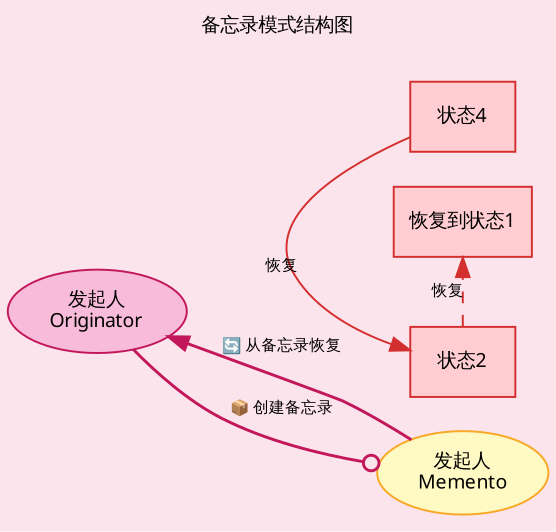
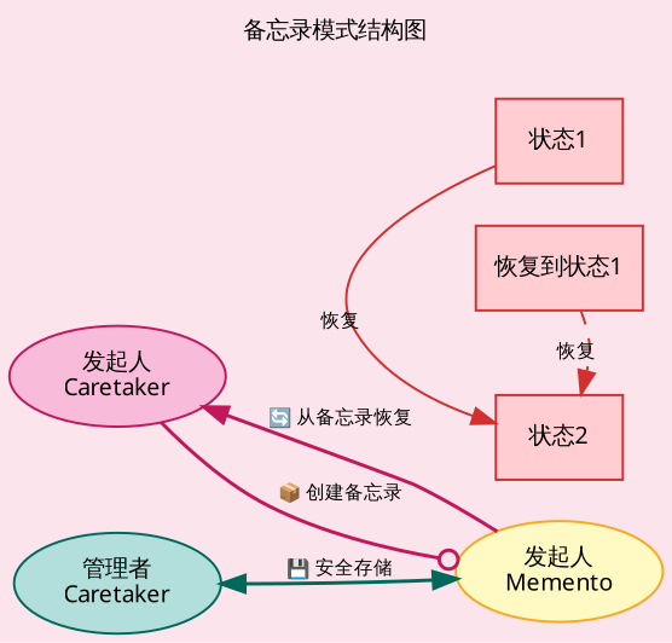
  digraph {
    bgcolor="#fce4ec"
    fontname="Microsoft YaHei"
    fontsize=10
    label="备忘录模式结构图"
    labelloc=t
    rankdir=LR
    node [color="#d32f2f" fillcolor="#ffcdd2" fontname="Microsoft YaHei" fontsize=10 style=filled]
    edge [fontname="Microsoft YaHei" fontsize=8 style=invis]
-   n1 [label="状态4" shape=box]
+   n1 [label="状态1" shape=box]
    n2 [label="状态2" shape=box]
    n3 [label="恢复到状态1" shape=box]
-   n4 [color="#c2185b" fillcolor="#f8bbd9" label="发起人\nOriginator" style="filled,rounded"]
+   n4 [color="#c2185b" fillcolor="#f8bbd9" label="发起人\nCaretaker" style="filled,rounded"]
    n5 [color="#f9a825" fillcolor="#fff9c4" label="发起人\nMemento" style="filled,rounded"]
+   n6 [color="#00695c" fillcolor="#b2dfdb" label="管理者\nCaretaker" style="filled,rounded"]
    subgraph sub_1 {
      rank=same
      n1
      n2
      n3
    }
    n1 -> n2 [color="#d32f2f" label="恢复" style=""]
-   n2 -> n3 [color="#d32f2f" label="恢复" style=dashed]
+   n3 -> n2 [color="#d32f2f" label="恢复" style=dashed]
    n4 -> n1
    n4 -> n2
    n4 -> n3
    n4 -> n5 [arrowhead=odot color="#c2185b" label="📦 创建备忘录" penwidth=1.5 style=bold]
    n4 -> n5 [color="#c2185b" dir=back label="🔄 从备忘录恢复" penwidth=1.5 style=bold]
+   n6 -> n5 [color="#00695c" dir=both label="💾 安全存储" penwidth=1.5 style=bold]
  }
